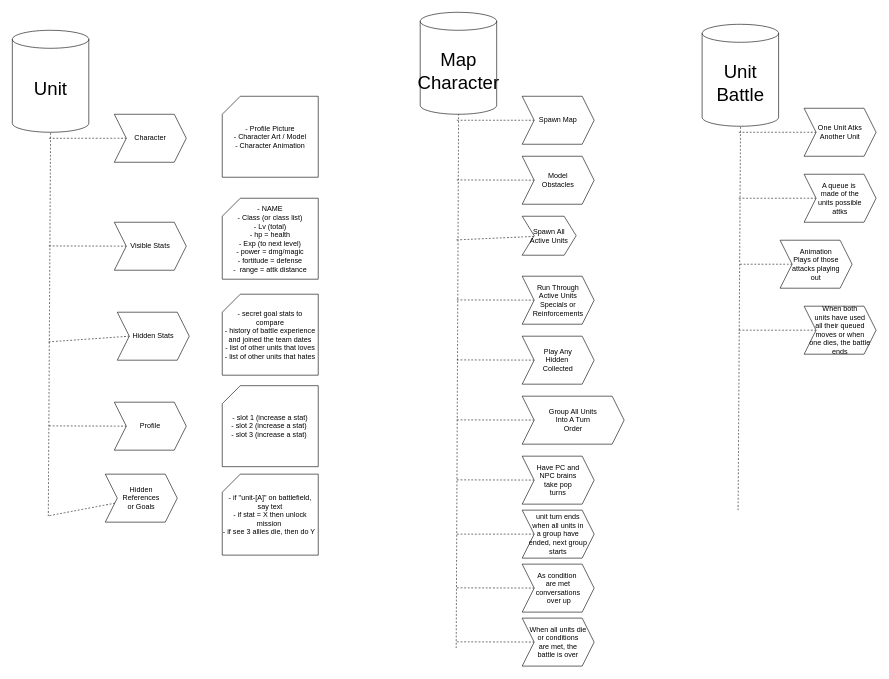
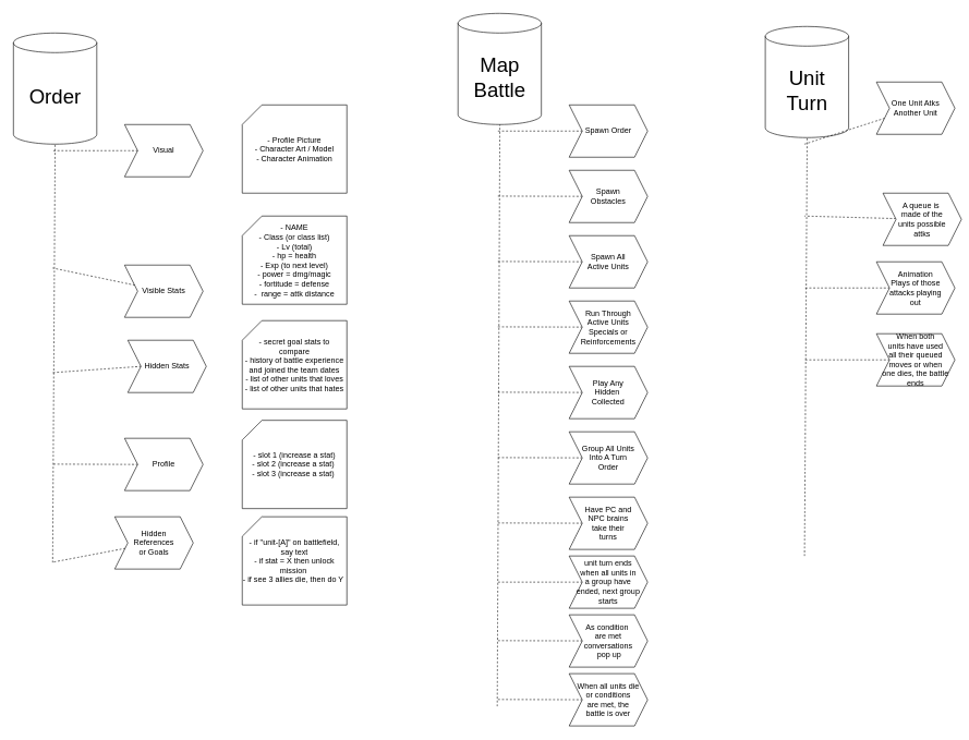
  <mxCell id="0" />
  <mxCell id="1" parent="0" />
- <mxCell id="2" value="Unit" style="shape=cylinder3;whiteSpace=wrap;html=1;boundedLbl=1;backgroundOutline=1;size=15;fontSize=31;" vertex="1" parent="1"><mxGeometry x="20" y="50" width="127.5" height="170" as="geometry" /></mxCell>
- <mxCell id="3" value="Visible Stats" style="shape=step;perimeter=stepPerimeter;whiteSpace=wrap;html=1;fixedSize=1;" vertex="1" parent="1"><mxGeometry x="190" y="370" width="120" height="80" as="geometry" /></mxCell>
- <mxCell id="4" value="Character" style="shape=step;perimeter=stepPerimeter;whiteSpace=wrap;html=1;fixedSize=1;" vertex="1" parent="1"><mxGeometry x="190" y="190" width="120" height="80" as="geometry" /></mxCell>
+ <mxCell id="2" value="Order" style="shape=cylinder3;whiteSpace=wrap;html=1;boundedLbl=1;backgroundOutline=1;size=15;fontSize=31;" vertex="1" parent="1"><mxGeometry x="20" y="50" width="127.5" height="170" as="geometry" /></mxCell>
+ <mxCell id="3" value="Visible Stats" style="shape=step;perimeter=stepPerimeter;whiteSpace=wrap;html=1;fixedSize=1;" vertex="1" parent="1"><mxGeometry x="190" y="405" width="120" height="80" as="geometry" /></mxCell>
+ <mxCell id="4" value="Visual" style="shape=step;perimeter=stepPerimeter;whiteSpace=wrap;html=1;fixedSize=1;" vertex="1" parent="1"><mxGeometry x="190" y="190" width="120" height="80" as="geometry" /></mxCell>
  <mxCell id="5" value="Profile" style="shape=step;perimeter=stepPerimeter;whiteSpace=wrap;html=1;fixedSize=1;" vertex="1" parent="1"><mxGeometry x="190" y="670" width="120" height="80" as="geometry" /></mxCell>
  <mxCell id="6" value="Hidden&lt;div&gt;References&lt;/div&gt;&lt;div&gt;or Goals&lt;/div&gt;" style="shape=step;perimeter=stepPerimeter;whiteSpace=wrap;html=1;fixedSize=1;" vertex="1" parent="1"><mxGeometry x="175" y="790" width="120" height="80" as="geometry" /></mxCell>
  <mxCell id="7" value="Hidden Stats" style="shape=step;perimeter=stepPerimeter;whiteSpace=wrap;html=1;fixedSize=1;" vertex="1" parent="1"><mxGeometry x="195" y="520" width="120" height="80" as="geometry" /></mxCell>
  <mxCell id="8" value="" style="endArrow=none;dashed=1;html=1;rounded=0;fontSize=12;startSize=8;endSize=8;curved=1;entryX=0.5;entryY=1;entryDx=0;entryDy=0;entryPerimeter=0;" edge="1" parent="1" target="2"><mxGeometry width="50" height="50" relative="1" as="geometry"><mxPoint x="80" y="860" as="sourcePoint" /><mxPoint x="80" y="250" as="targetPoint" /></mxGeometry></mxCell>
  <mxCell id="9" value="" style="endArrow=none;dashed=1;html=1;rounded=0;fontSize=12;startSize=8;endSize=8;curved=1;" edge="1" parent="1" source="4"><mxGeometry width="50" height="50" relative="1" as="geometry"><mxPoint x="0" y="260" as="sourcePoint" /><mxPoint x="80" y="230" as="targetPoint" /></mxGeometry></mxCell>
  <mxCell id="10" value="" style="endArrow=none;dashed=1;html=1;rounded=0;fontSize=12;startSize=8;endSize=8;curved=1;" edge="1" parent="1" source="3"><mxGeometry width="50" height="50" relative="1" as="geometry"><mxPoint x="150" y="409.5" as="sourcePoint" /><mxPoint x="80" y="409.5" as="targetPoint" /></mxGeometry></mxCell>
  <mxCell id="11" value="" style="endArrow=none;dashed=1;html=1;rounded=0;fontSize=12;startSize=8;endSize=8;curved=1;exitX=0;exitY=0.5;exitDx=0;exitDy=0;" edge="1" parent="1" source="7"><mxGeometry width="50" height="50" relative="1" as="geometry"><mxPoint x="150" y="569.5" as="sourcePoint" /><mxPoint x="80" y="569.5" as="targetPoint" /></mxGeometry></mxCell>
  <mxCell id="12" value="" style="endArrow=none;dashed=1;html=1;rounded=0;fontSize=12;startSize=8;endSize=8;curved=1;exitX=0;exitY=0.5;exitDx=0;exitDy=0;" edge="1" parent="1" source="5"><mxGeometry width="50" height="50" relative="1" as="geometry"><mxPoint x="150" y="709.5" as="sourcePoint" /><mxPoint x="80" y="709.5" as="targetPoint" /></mxGeometry></mxCell>
  <mxCell id="13" value="" style="endArrow=none;dashed=1;html=1;rounded=0;fontSize=12;startSize=8;endSize=8;curved=1;" edge="1" parent="1" source="6"><mxGeometry width="50" height="50" relative="1" as="geometry"><mxPoint x="150" y="859.5" as="sourcePoint" /><mxPoint x="80" y="859.5" as="targetPoint" /></mxGeometry></mxCell>
  <mxCell id="14" value="- Profile Picture&lt;div&gt;- Character Art / Model&lt;/div&gt;&lt;div&gt;- Character Animation&lt;/div&gt;" style="shape=card;whiteSpace=wrap;html=1;" vertex="1" parent="1"><mxGeometry x="370" y="160" width="160" height="135" as="geometry" /></mxCell>
  <mxCell id="15" value="- NAME&lt;div&gt;- Class (or class list)&lt;br&gt;&lt;div&gt;- Lv (total)&lt;/div&gt;&lt;div&gt;- hp = health&lt;/div&gt;&lt;div&gt;- Exp (to next level)&lt;/div&gt;&lt;div&gt;- power = dmg/magic&lt;/div&gt;&lt;div&gt;- fortitude = defense&lt;/div&gt;&lt;div&gt;-&amp;nbsp; range = attk distance&lt;/div&gt;&lt;/div&gt;" style="shape=card;whiteSpace=wrap;html=1;" vertex="1" parent="1"><mxGeometry x="370" y="330" width="160" height="135" as="geometry" /></mxCell>
  <mxCell id="16" value="- secret goal stats to compare&lt;div&gt;- history of battle experience and joined the team dates&lt;/div&gt;&lt;div&gt;- list of other units that loves&lt;/div&gt;&lt;div&gt;- list of other units that hates&lt;/div&gt;" style="shape=card;whiteSpace=wrap;html=1;" vertex="1" parent="1"><mxGeometry x="370" y="490" width="160" height="135" as="geometry" /></mxCell>
  <mxCell id="17" value="- slot 1 (increase a stat)&lt;div&gt;- slot 2 (increase a stat)&amp;nbsp;&lt;/div&gt;&lt;div&gt;- slot 3 (increase a stat)&amp;nbsp;&lt;/div&gt;" style="shape=card;whiteSpace=wrap;html=1;" vertex="1" parent="1"><mxGeometry x="370" y="642.5" width="160" height="135" as="geometry" /></mxCell>
  <mxCell id="18" value="- if &quot;unit-[A]&quot; on battlefield, say text&lt;div&gt;- if stat = X then unlock mission&amp;nbsp;&lt;/div&gt;&lt;div&gt;- if see 3 allies die, then do Y&amp;nbsp;&lt;/div&gt;" style="shape=card;whiteSpace=wrap;html=1;" vertex="1" parent="1"><mxGeometry x="370" y="790" width="160" height="135" as="geometry" /></mxCell>
- <mxCell id="19" value="Map&lt;div&gt;Character&lt;/div&gt;" style="shape=cylinder3;whiteSpace=wrap;html=1;boundedLbl=1;backgroundOutline=1;size=15;fontSize=31;" vertex="1" parent="1"><mxGeometry x="700" y="20" width="127.5" height="170" as="geometry" /></mxCell>
+ <mxCell id="19" value="Map&lt;div&gt;Battle&lt;/div&gt;" style="shape=cylinder3;whiteSpace=wrap;html=1;boundedLbl=1;backgroundOutline=1;size=15;fontSize=31;" vertex="1" parent="1"><mxGeometry x="700" y="20" width="127.5" height="170" as="geometry" /></mxCell>
  <mxCell id="20" value="" style="endArrow=none;dashed=1;html=1;rounded=0;fontSize=12;startSize=8;endSize=8;curved=1;entryX=0.5;entryY=1;entryDx=0;entryDy=0;entryPerimeter=0;" edge="1" parent="1"><mxGeometry width="50" height="50" relative="1" as="geometry"><mxPoint x="760" y="1080" as="sourcePoint" /><mxPoint x="764" y="190" as="targetPoint" /></mxGeometry></mxCell>
- <mxCell id="21" value="Spawn Map" style="shape=step;perimeter=stepPerimeter;whiteSpace=wrap;html=1;fixedSize=1;" vertex="1" parent="1"><mxGeometry x="870" y="160" width="120" height="80" as="geometry" /></mxCell>
- <mxCell id="22" value="Model&lt;div&gt;Obstacles&lt;/div&gt;" style="shape=step;perimeter=stepPerimeter;whiteSpace=wrap;html=1;fixedSize=1;" vertex="1" parent="1"><mxGeometry x="870" y="260" width="120" height="80" as="geometry" /></mxCell>
+ <mxCell id="21" value="Spawn Order" style="shape=step;perimeter=stepPerimeter;whiteSpace=wrap;html=1;fixedSize=1;" vertex="1" parent="1"><mxGeometry x="870" y="160" width="120" height="80" as="geometry" /></mxCell>
+ <mxCell id="22" value="Spawn&lt;div&gt;Obstacles&lt;/div&gt;" style="shape=step;perimeter=stepPerimeter;whiteSpace=wrap;html=1;fixedSize=1;" vertex="1" parent="1"><mxGeometry x="870" y="260" width="120" height="80" as="geometry" /></mxCell>
  <mxCell id="23" value="" style="endArrow=none;dashed=1;html=1;rounded=0;fontSize=12;startSize=8;endSize=8;curved=1;" edge="1" source="22" parent="1"><mxGeometry width="50" height="50" relative="1" as="geometry"><mxPoint x="830" y="299.5" as="sourcePoint" /><mxPoint x="760" y="299.5" as="targetPoint" /></mxGeometry></mxCell>
  <mxCell id="24" value="" style="endArrow=none;dashed=1;html=1;rounded=0;fontSize=12;startSize=8;endSize=8;curved=1;" edge="1" source="21" parent="1"><mxGeometry width="50" height="50" relative="1" as="geometry"><mxPoint x="680" y="230" as="sourcePoint" /><mxPoint x="760" y="200" as="targetPoint" /></mxGeometry></mxCell>
  <mxCell id="25" value="" style="endArrow=none;dashed=1;html=1;rounded=0;fontSize=12;startSize=8;endSize=8;curved=1;" edge="1" source="26" parent="1"><mxGeometry width="50" height="50" relative="1" as="geometry"><mxPoint x="830" y="399.5" as="sourcePoint" /><mxPoint x="760" y="399.5" as="targetPoint" /></mxGeometry></mxCell>
- <mxCell id="26" value="Spawn All&lt;div&gt;Active Units&lt;/div&gt;" style="shape=step;perimeter=stepPerimeter;whiteSpace=wrap;html=1;fixedSize=1;" vertex="1" parent="1"><mxGeometry x="870" y="360" width="90" height="65" as="geometry" /></mxCell>
+ <mxCell id="26" value="Spawn All&lt;div&gt;Active Units&lt;/div&gt;" style="shape=step;perimeter=stepPerimeter;whiteSpace=wrap;html=1;fixedSize=1;" vertex="1" parent="1"><mxGeometry x="870" y="360" width="120" height="80" as="geometry" /></mxCell>
  <mxCell id="27" value="" style="endArrow=none;dashed=1;html=1;rounded=0;fontSize=12;startSize=8;endSize=8;curved=1;" edge="1" source="28" parent="1"><mxGeometry width="50" height="50" relative="1" as="geometry"><mxPoint x="830" y="499.5" as="sourcePoint" /><mxPoint x="760" y="499.5" as="targetPoint" /></mxGeometry></mxCell>
  <mxCell id="28" value="Run Through&lt;div&gt;Active Units&lt;/div&gt;&lt;div&gt;Specials or Reinforcements&lt;/div&gt;" style="shape=step;perimeter=stepPerimeter;whiteSpace=wrap;html=1;fixedSize=1;" vertex="1" parent="1"><mxGeometry x="870" y="460" width="120" height="80" as="geometry" /></mxCell>
  <mxCell id="29" value="" style="endArrow=none;dashed=1;html=1;rounded=0;fontSize=12;startSize=8;endSize=8;curved=1;" edge="1" source="30" parent="1"><mxGeometry width="50" height="50" relative="1" as="geometry"><mxPoint x="830" y="599.5" as="sourcePoint" /><mxPoint x="760" y="599.5" as="targetPoint" /></mxGeometry></mxCell>
  <mxCell id="30" value="Play Any&lt;div&gt;Hidden&amp;nbsp;&lt;/div&gt;&lt;div&gt;&lt;span style=&quot;background-color: initial;&quot;&gt;Collected&lt;/span&gt;&lt;/div&gt;" style="shape=step;perimeter=stepPerimeter;whiteSpace=wrap;html=1;fixedSize=1;" vertex="1" parent="1"><mxGeometry x="870" y="560" width="120" height="80" as="geometry" /></mxCell>
  <mxCell id="31" value="" style="endArrow=none;dashed=1;html=1;rounded=0;fontSize=12;startSize=8;endSize=8;curved=1;" edge="1" source="32" parent="1"><mxGeometry width="50" height="50" relative="1" as="geometry"><mxPoint x="830" y="699.5" as="sourcePoint" /><mxPoint x="760" y="699.5" as="targetPoint" /></mxGeometry></mxCell>
- <mxCell id="32" value="Group All Units&lt;div&gt;Into A Turn&lt;/div&gt;&lt;div&gt;Order&lt;/div&gt;" style="shape=step;perimeter=stepPerimeter;whiteSpace=wrap;html=1;fixedSize=1;" vertex="1" parent="1"><mxGeometry x="870" y="660" width="170" height="80" as="geometry" /></mxCell>
+ <mxCell id="32" value="Group All Units&lt;div&gt;Into A Turn&lt;/div&gt;&lt;div&gt;Order&lt;/div&gt;" style="shape=step;perimeter=stepPerimeter;whiteSpace=wrap;html=1;fixedSize=1;" vertex="1" parent="1"><mxGeometry x="870" y="660" width="120" height="80" as="geometry" /></mxCell>
  <mxCell id="33" value="" style="endArrow=none;dashed=1;html=1;rounded=0;fontSize=12;startSize=8;endSize=8;curved=1;" edge="1" source="34" parent="1"><mxGeometry width="50" height="50" relative="1" as="geometry"><mxPoint x="830" y="799.5" as="sourcePoint" /><mxPoint x="760" y="799.5" as="targetPoint" /></mxGeometry></mxCell>
- <mxCell id="34" value="Have PC and&lt;div&gt;NPC brains&lt;/div&gt;&lt;div&gt;take pop&lt;/div&gt;&lt;div&gt;turns&lt;/div&gt;" style="shape=step;perimeter=stepPerimeter;whiteSpace=wrap;html=1;fixedSize=1;" vertex="1" parent="1"><mxGeometry x="870" y="760" width="120" height="80" as="geometry" /></mxCell>
- <mxCell id="35" value="Unit&lt;br&gt;&lt;div&gt;Battle&lt;/div&gt;" style="shape=cylinder3;whiteSpace=wrap;html=1;boundedLbl=1;backgroundOutline=1;size=15;fontSize=31;" vertex="1" parent="1"><mxGeometry x="1170" y="40" width="127.5" height="170" as="geometry" /></mxCell>
+ <mxCell id="34" value="Have PC and&lt;div&gt;NPC brains&lt;/div&gt;&lt;div&gt;take their&lt;/div&gt;&lt;div&gt;turns&lt;/div&gt;" style="shape=step;perimeter=stepPerimeter;whiteSpace=wrap;html=1;fixedSize=1;" vertex="1" parent="1"><mxGeometry x="870" y="760" width="120" height="80" as="geometry" /></mxCell>
+ <mxCell id="35" value="Unit&lt;br&gt;&lt;div&gt;Turn&lt;/div&gt;" style="shape=cylinder3;whiteSpace=wrap;html=1;boundedLbl=1;backgroundOutline=1;size=15;fontSize=31;" vertex="1" parent="1"><mxGeometry x="1170" y="40" width="127.5" height="170" as="geometry" /></mxCell>
  <mxCell id="36" value="" style="endArrow=none;dashed=1;html=1;rounded=0;fontSize=12;startSize=8;endSize=8;curved=1;entryX=0.5;entryY=1;entryDx=0;entryDy=0;entryPerimeter=0;" edge="1" parent="1"><mxGeometry width="50" height="50" relative="1" as="geometry"><mxPoint x="1230" y="850" as="sourcePoint" /><mxPoint x="1234" y="210" as="targetPoint" /></mxGeometry></mxCell>
  <mxCell id="37" value="" style="endArrow=none;dashed=1;html=1;rounded=0;fontSize=12;startSize=8;endSize=8;curved=1;" edge="1" source="38" parent="1"><mxGeometry width="50" height="50" relative="1" as="geometry"><mxPoint x="1150" y="250" as="sourcePoint" /><mxPoint x="1230" y="220" as="targetPoint" /></mxGeometry></mxCell>
- <mxCell id="38" value="One Unit Atks&lt;div&gt;Another Unit&lt;/div&gt;" style="shape=step;perimeter=stepPerimeter;whiteSpace=wrap;html=1;fixedSize=1;" vertex="1" parent="1"><mxGeometry x="1340" y="180" width="120" height="80" as="geometry" /></mxCell>
+ <mxCell id="38" value="One Unit Atks&lt;div&gt;Another Unit&lt;/div&gt;" style="shape=step;perimeter=stepPerimeter;whiteSpace=wrap;html=1;fixedSize=1;" vertex="1" parent="1"><mxGeometry x="1340" y="125" width="120" height="80" as="geometry" /></mxCell>
  <mxCell id="39" value="" style="endArrow=none;dashed=1;html=1;rounded=0;fontSize=12;startSize=8;endSize=8;curved=1;" edge="1" source="40" parent="1"><mxGeometry width="50" height="50" relative="1" as="geometry"><mxPoint x="1150" y="360" as="sourcePoint" /><mxPoint x="1230" y="330" as="targetPoint" /></mxGeometry></mxCell>
- <mxCell id="40" value="A queue is&amp;nbsp;&lt;div&gt;made of the&lt;/div&gt;&lt;div&gt;units possible&lt;/div&gt;&lt;div&gt;attks&lt;/div&gt;" style="shape=step;perimeter=stepPerimeter;whiteSpace=wrap;html=1;fixedSize=1;" vertex="1" parent="1"><mxGeometry x="1340" y="290" width="120" height="80" as="geometry" /></mxCell>
+ <mxCell id="40" value="A queue is&amp;nbsp;&lt;div&gt;made of the&lt;/div&gt;&lt;div&gt;units possible&lt;/div&gt;&lt;div&gt;attks&lt;/div&gt;" style="shape=step;perimeter=stepPerimeter;whiteSpace=wrap;html=1;fixedSize=1;" vertex="1" parent="1"><mxGeometry x="1350" y="295" width="120" height="80" as="geometry" /></mxCell>
  <mxCell id="41" value="" style="endArrow=none;dashed=1;html=1;rounded=0;fontSize=12;startSize=8;endSize=8;curved=1;" edge="1" source="42" parent="1"><mxGeometry width="50" height="50" relative="1" as="geometry"><mxPoint x="1150" y="470" as="sourcePoint" /><mxPoint x="1230" y="440" as="targetPoint" /></mxGeometry></mxCell>
- <mxCell id="42" value="Animation&lt;div&gt;Plays of those&lt;/div&gt;&lt;div&gt;attacks playing&lt;/div&gt;&lt;div&gt;out&lt;/div&gt;" style="shape=step;perimeter=stepPerimeter;whiteSpace=wrap;html=1;fixedSize=1;" vertex="1" parent="1"><mxGeometry x="1300" y="400" width="120" height="80" as="geometry" /></mxCell>
+ <mxCell id="42" value="Animation&lt;div&gt;Plays of those&lt;/div&gt;&lt;div&gt;attacks playing&lt;/div&gt;&lt;div&gt;out&lt;/div&gt;" style="shape=step;perimeter=stepPerimeter;whiteSpace=wrap;html=1;fixedSize=1;" vertex="1" parent="1"><mxGeometry x="1340" y="400" width="120" height="80" as="geometry" /></mxCell>
  <mxCell id="43" value="" style="endArrow=none;dashed=1;html=1;rounded=0;fontSize=12;startSize=8;endSize=8;curved=1;" edge="1" source="44" parent="1"><mxGeometry width="50" height="50" relative="1" as="geometry"><mxPoint x="680" y="920" as="sourcePoint" /><mxPoint x="760" y="890" as="targetPoint" /></mxGeometry></mxCell>
  <mxCell id="44" value="unit turn ends&lt;div&gt;when all units in&lt;/div&gt;&lt;div&gt;a group have&lt;/div&gt;&lt;div&gt;ended, next group&lt;/div&gt;&lt;div&gt;starts&lt;/div&gt;" style="shape=step;perimeter=stepPerimeter;whiteSpace=wrap;html=1;fixedSize=1;" vertex="1" parent="1"><mxGeometry x="870" y="850" width="120" height="80" as="geometry" /></mxCell>
  <mxCell id="45" value="" style="endArrow=none;dashed=1;html=1;rounded=0;fontSize=12;startSize=8;endSize=8;curved=1;" edge="1" source="46" parent="1"><mxGeometry width="50" height="50" relative="1" as="geometry"><mxPoint x="1150" y="580" as="sourcePoint" /><mxPoint x="1230" y="550" as="targetPoint" /></mxGeometry></mxCell>
  <mxCell id="46" value="When both&lt;div&gt;units have used&lt;/div&gt;&lt;div&gt;all their queued&lt;/div&gt;&lt;div&gt;moves or when&lt;/div&gt;&lt;div&gt;one dies, the battle ends&lt;/div&gt;" style="shape=step;perimeter=stepPerimeter;whiteSpace=wrap;html=1;fixedSize=1;" vertex="1" parent="1"><mxGeometry x="1340" y="510" width="120" height="80" as="geometry" /></mxCell>
- <mxCell id="47" value="As condition&amp;nbsp;&lt;div&gt;are met&lt;div&gt;conversations&lt;/div&gt;&lt;div&gt;&amp;nbsp;over up&lt;/div&gt;&lt;/div&gt;" style="shape=step;perimeter=stepPerimeter;whiteSpace=wrap;html=1;fixedSize=1;" vertex="1" parent="1"><mxGeometry x="870" y="940" width="120" height="80" as="geometry" /></mxCell>
+ <mxCell id="47" value="As condition&amp;nbsp;&lt;div&gt;are met&lt;div&gt;conversations&lt;/div&gt;&lt;div&gt;&amp;nbsp;pop up&lt;/div&gt;&lt;/div&gt;" style="shape=step;perimeter=stepPerimeter;whiteSpace=wrap;html=1;fixedSize=1;" vertex="1" parent="1"><mxGeometry x="870" y="940" width="120" height="80" as="geometry" /></mxCell>
  <mxCell id="48" value="" style="endArrow=none;dashed=1;html=1;rounded=0;fontSize=12;startSize=8;endSize=8;curved=1;" edge="1" source="47" parent="1"><mxGeometry width="50" height="50" relative="1" as="geometry"><mxPoint x="830" y="979.5" as="sourcePoint" /><mxPoint x="760" y="979.5" as="targetPoint" /></mxGeometry></mxCell>
  <mxCell id="49" value="" style="endArrow=none;dashed=1;html=1;rounded=0;fontSize=12;startSize=8;endSize=8;curved=1;" edge="1" source="50" parent="1"><mxGeometry width="50" height="50" relative="1" as="geometry"><mxPoint x="830" y="1069.5" as="sourcePoint" /><mxPoint x="760" y="1069.5" as="targetPoint" /></mxGeometry></mxCell>
  <mxCell id="50" value="&lt;div&gt;When all units die&lt;/div&gt;&lt;div&gt;or conditions&lt;/div&gt;&lt;div&gt;are met, the&lt;/div&gt;&lt;div&gt;battle is over&lt;/div&gt;" style="shape=step;perimeter=stepPerimeter;whiteSpace=wrap;html=1;fixedSize=1;" vertex="1" parent="1"><mxGeometry x="870" y="1030" width="120" height="80" as="geometry" /></mxCell>
